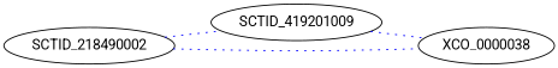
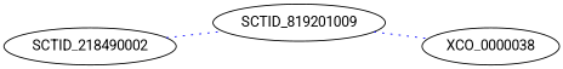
  digraph {
    fontname=Roboto
    rankdir=LR
    node [fontname=Roboto]
    edge [arrowhead=none color=blue fontname=Roboto penwidth=1 style=dotted]
-   SCTID_419201009
+   SCTID_419201009 [label=SCTID_819201009]
    XCO_0000038
    n3 [label=SCTID_218490002]
    SCTID_419201009 -> XCO_0000038
    n3 -> SCTID_419201009
-   n3 -> XCO_0000038
  }
